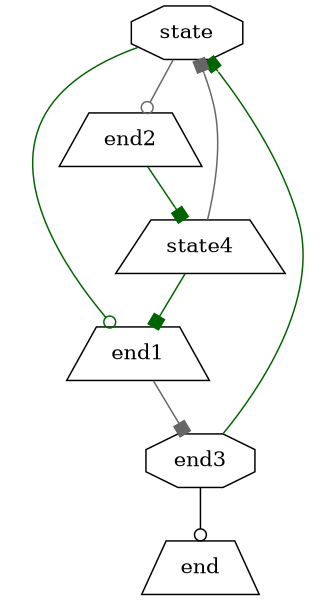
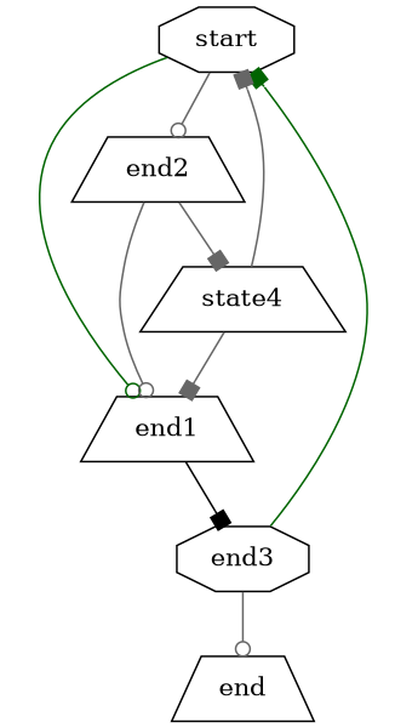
  digraph {
    node [shape=trapezium]
    edge [arrowhead=box color=gray40]
-   start [shape=octagon label=state]
+   start [shape=octagon]
    n2 [label=end1]
    n3 [label=end2]
    n4 [label=end3 shape=octagon]
    state4
    end
    start -> n2 [arrowhead=odot color=darkgreen]
    start -> n3 [arrowhead=odot]
-   n2 -> n4
-   n3 -> state4 [color=darkgreen]
+   n2 -> n4 [color=black]
+   n3 -> n2 [arrowhead=odot]
+   n3 -> state4
    n4 -> start [color=darkgreen]
-   n4 -> end [arrowhead=odot color=black]
+   n4 -> end [arrowhead=odot]
    state4 -> start
-   state4 -> n2 [color=darkgreen]
+   state4 -> n2
  }
